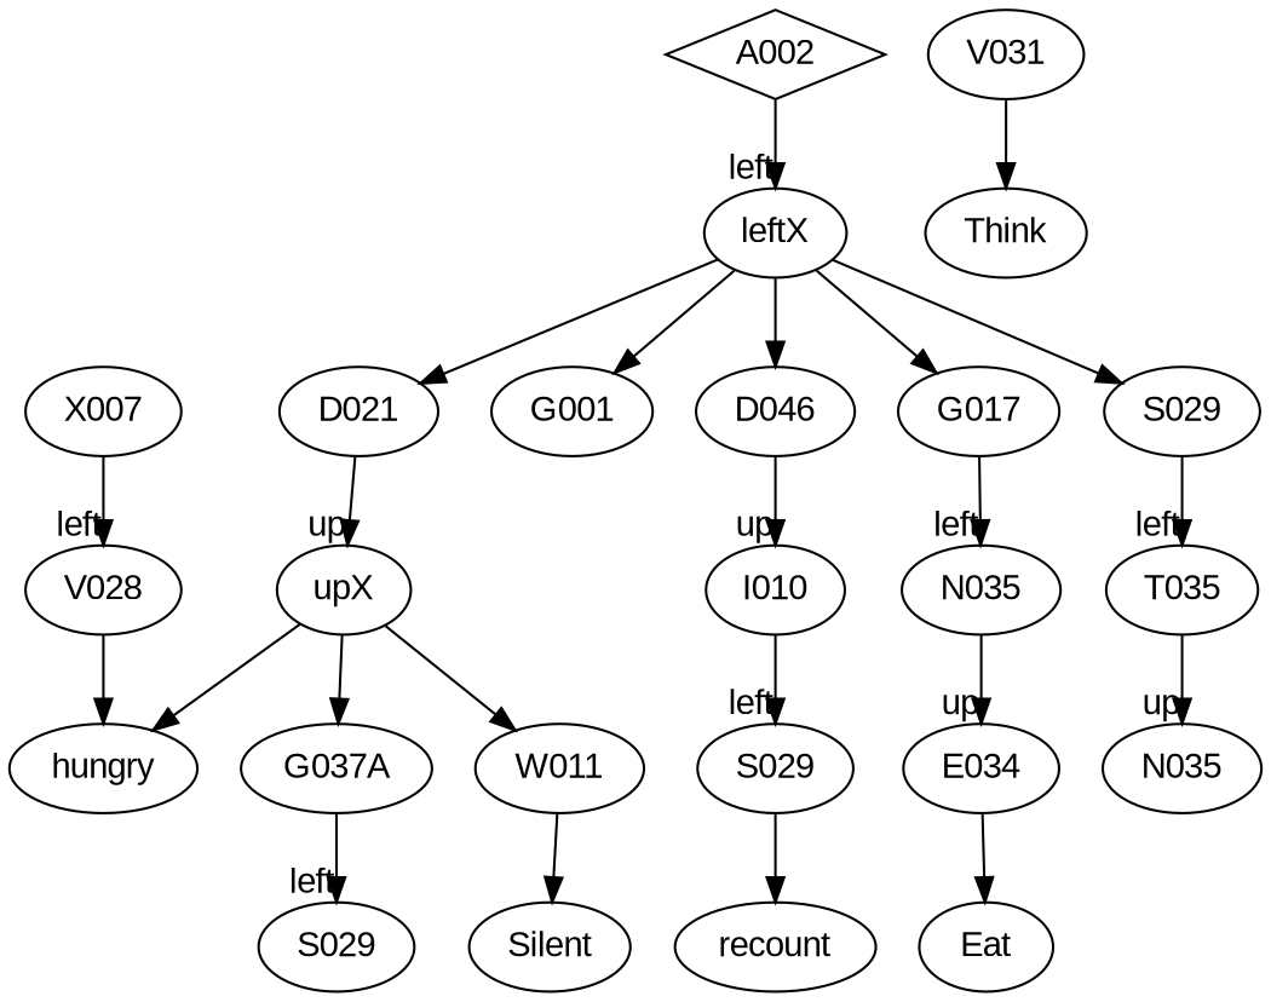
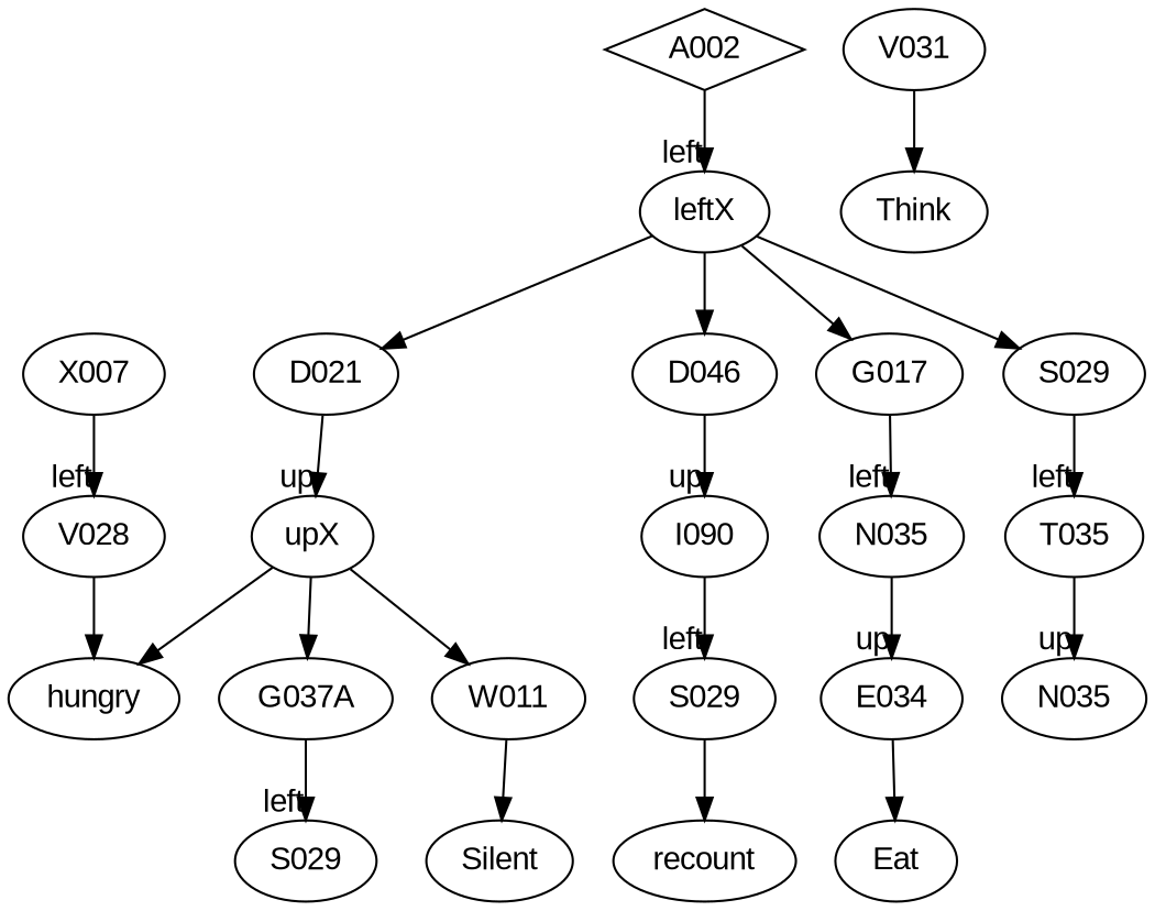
  digraph {
    fontname="Liberation Sans"
    node [fontname="Liberation Sans"]
    edge [fontname="Liberation Sans"]
    n1 [label=S029]
    recount
    n3 [label=S029]
    n4 [label=N035]
    E034
    Eat
    A002 [shape=diamond]
    leftX
    S029
    D021
-   G001
    D046
    G017
    T035
    upX
-   I010
+   I010 [label=I090]
    N035
    W011
    G037A
    hungry
    Silent
    X007
    V028
    V031
    Think
    n1 -> recount
    n4 -> E034 [headlabel=up labeldistance=2.7]
    E034 -> Eat
    A002 -> leftX [headlabel=left labeldistance=3]
    leftX -> S029
    leftX -> D021
-   leftX -> G001
    leftX -> D046
    leftX -> G017
    S029 -> T035 [headlabel=left labeldistance=2.7]
    D021 -> upX [headlabel=up labeldistance=2.7]
    D046 -> I010 [headlabel=up labeldistance=2.7]
    G017 -> n4 [headlabel=left labeldistance=2.7]
    T035 -> N035 [headlabel=up labeldistance=2.7]
    upX -> W011
    upX -> G037A
    upX -> hungry
    I010 -> n1 [headlabel=left labeldistance=2.7]
    W011 -> Silent
    G037A -> n3 [headlabel=left labeldistance=2.7]
    X007 -> V028 [headlabel=left labeldistance=2.7]
    V028 -> hungry
    V031 -> Think
  }
